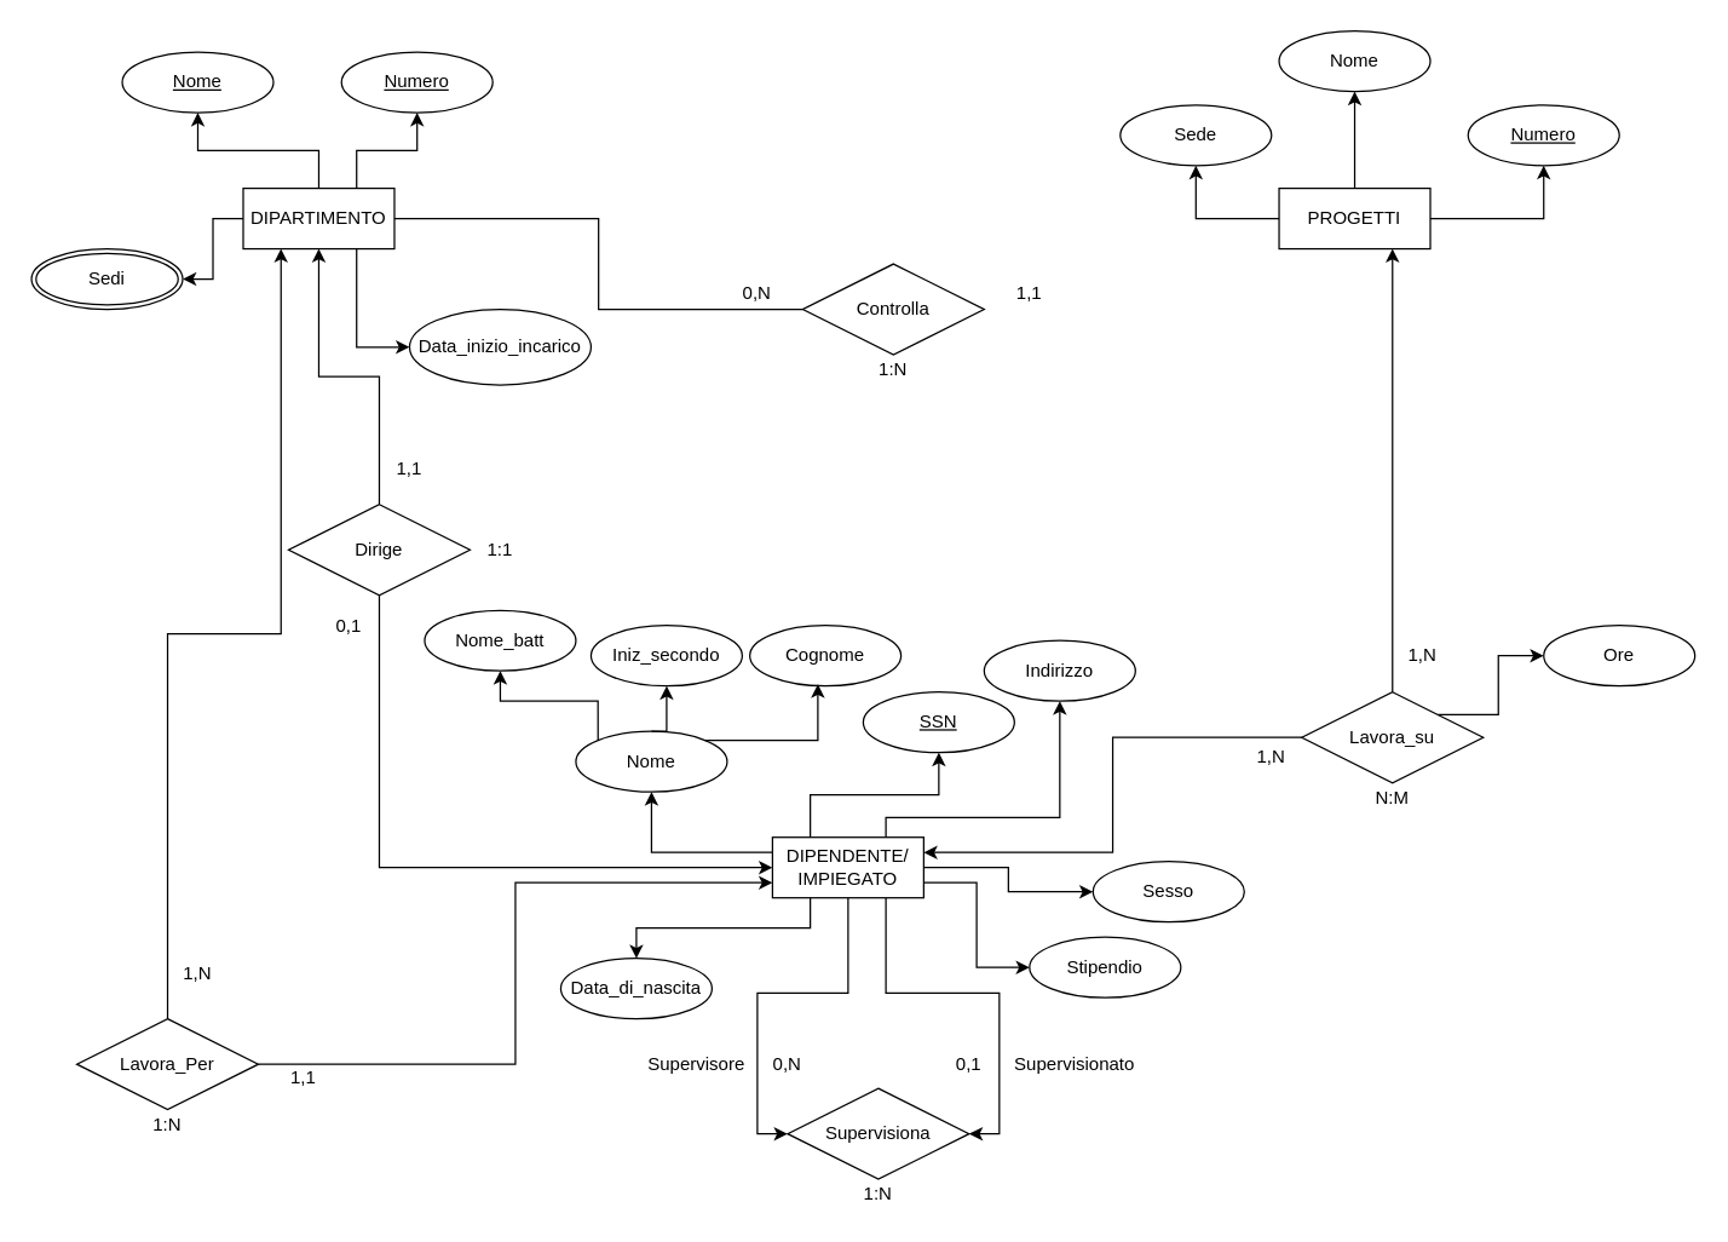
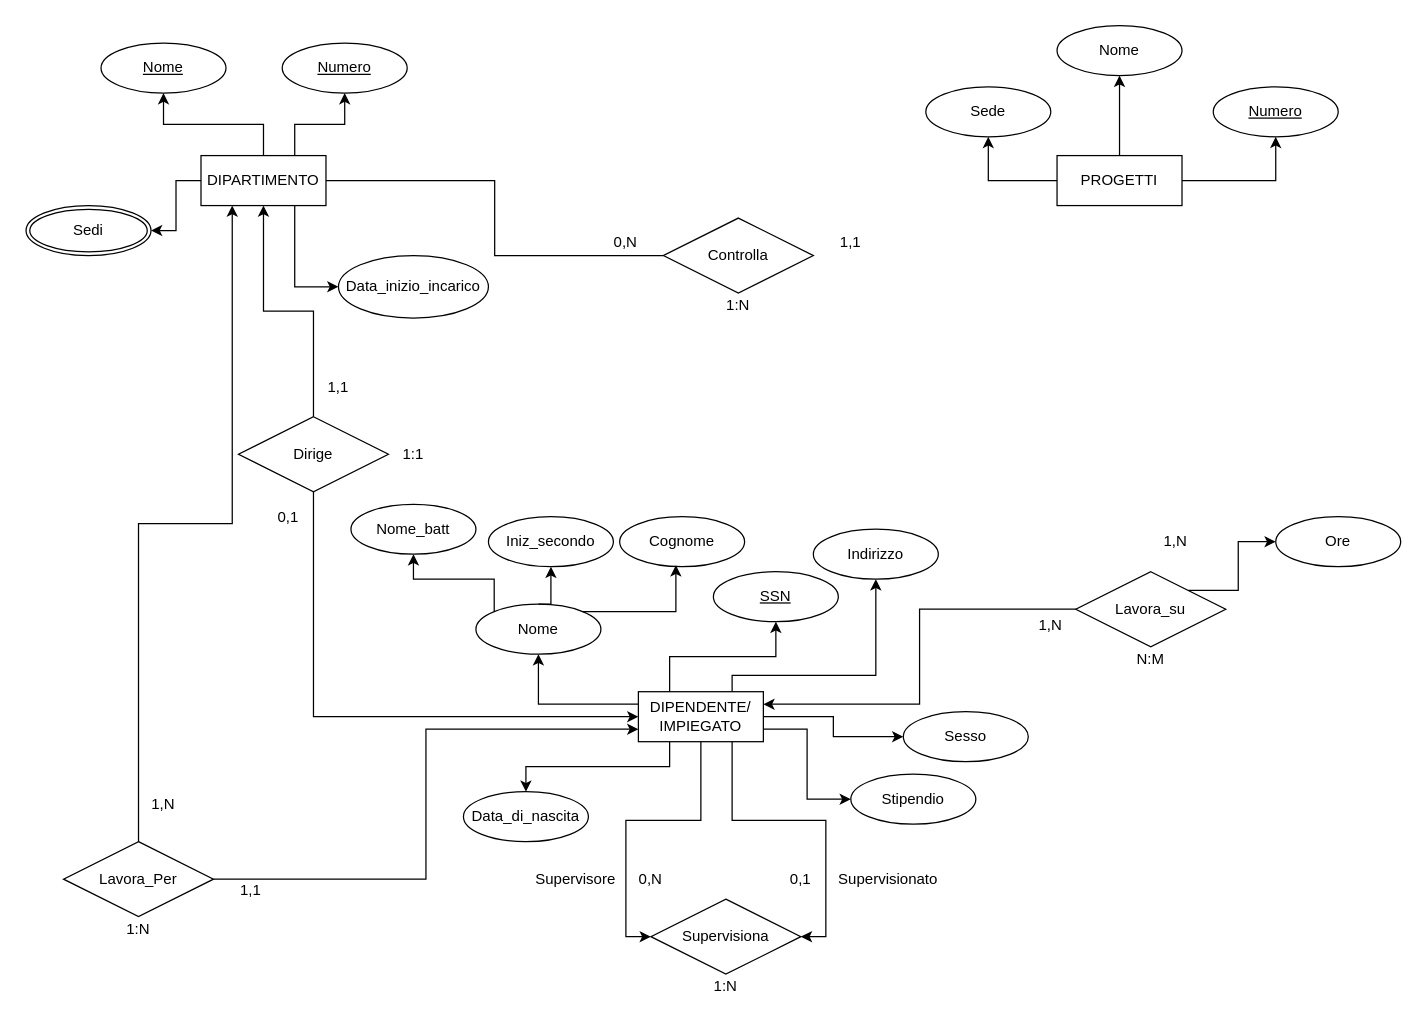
  <mxCell id="0" />
  <mxCell id="1" parent="0" />
  <mxCell id="2" value="PROGETTI" style="whiteSpace=wrap;html=1;align=center;" vertex="1" parent="1"><mxGeometry x="845" y="124" width="100" height="40" as="geometry" /></mxCell>
  <mxCell id="3" value="Nome" style="ellipse;whiteSpace=wrap;html=1;align=center;" vertex="1" parent="1"><mxGeometry x="845" y="20" width="100" height="40" as="geometry" /></mxCell>
  <mxCell id="4" style="edgeStyle=orthogonalEdgeStyle;rounded=0;orthogonalLoop=1;jettySize=auto;html=1;exitX=0.5;exitY=0;exitDx=0;exitDy=0;entryX=0.5;entryY=1;entryDx=0;entryDy=0;" edge="1" parent="1" source="2" target="3"><mxGeometry relative="1" as="geometry" /></mxCell>
  <mxCell id="5" value="Numero" style="ellipse;whiteSpace=wrap;html=1;align=center;fontStyle=4;" vertex="1" parent="1"><mxGeometry x="970" y="69" width="100" height="40" as="geometry" /></mxCell>
  <mxCell id="6" style="edgeStyle=orthogonalEdgeStyle;rounded=0;orthogonalLoop=1;jettySize=auto;html=1;exitX=1;exitY=0.5;exitDx=0;exitDy=0;entryX=0.5;entryY=1;entryDx=0;entryDy=0;" edge="1" parent="1" source="2" target="5"><mxGeometry relative="1" as="geometry" /></mxCell>
  <mxCell id="7" value="Sede" style="ellipse;whiteSpace=wrap;html=1;align=center;" vertex="1" parent="1"><mxGeometry x="740" y="69" width="100" height="40" as="geometry" /></mxCell>
  <mxCell id="8" style="edgeStyle=orthogonalEdgeStyle;rounded=0;orthogonalLoop=1;jettySize=auto;html=1;entryX=0.5;entryY=1;entryDx=0;entryDy=0;" edge="1" parent="1" source="2" target="7"><mxGeometry relative="1" as="geometry" /></mxCell>
  <mxCell id="9" style="edgeStyle=orthogonalEdgeStyle;rounded=0;orthogonalLoop=1;jettySize=auto;html=1;entryX=0;entryY=0.5;entryDx=0;entryDy=0;strokeColor=#000000;" edge="1" parent="1" source="12" target="62"><mxGeometry relative="1" as="geometry" /></mxCell>
  <mxCell id="10" style="edgeStyle=orthogonalEdgeStyle;rounded=0;orthogonalLoop=1;jettySize=auto;html=1;exitX=0.75;exitY=1;exitDx=0;exitDy=0;entryX=1;entryY=0.5;entryDx=0;entryDy=0;strokeColor=#000000;" edge="1" parent="1" source="12" target="62"><mxGeometry relative="1" as="geometry" /></mxCell>
  <mxCell id="11" style="edgeStyle=orthogonalEdgeStyle;rounded=0;orthogonalLoop=1;jettySize=auto;html=1;exitX=0.75;exitY=0;exitDx=0;exitDy=0;entryX=0.5;entryY=1;entryDx=0;entryDy=0;" edge="1" parent="1" source="12" target="69"><mxGeometry relative="1" as="geometry"><Array as="points"><mxPoint x="585" y="540" /><mxPoint x="700" y="540" /></Array></mxGeometry></mxCell>
  <mxCell id="12" value="DIPENDENTE/&lt;br&gt;IMPIEGATO" style="whiteSpace=wrap;html=1;align=center;" vertex="1" parent="1"><mxGeometry x="510" y="553" width="100" height="40" as="geometry" /></mxCell>
  <mxCell id="13" value="Nome" style="ellipse;whiteSpace=wrap;html=1;align=center;" vertex="1" parent="1"><mxGeometry x="380" y="483" width="100" height="40" as="geometry" /></mxCell>
  <mxCell id="14" style="edgeStyle=orthogonalEdgeStyle;rounded=0;orthogonalLoop=1;jettySize=auto;html=1;exitX=0;exitY=0.25;exitDx=0;exitDy=0;entryX=0.5;entryY=1;entryDx=0;entryDy=0;" edge="1" parent="1" source="12" target="13"><mxGeometry relative="1" as="geometry" /></mxCell>
  <mxCell id="15" value="Nome_batt" style="ellipse;whiteSpace=wrap;html=1;align=center;" vertex="1" parent="1"><mxGeometry x="280" y="403" width="100" height="40" as="geometry" /></mxCell>
  <mxCell id="16" style="edgeStyle=orthogonalEdgeStyle;rounded=0;orthogonalLoop=1;jettySize=auto;html=1;exitX=0;exitY=0;exitDx=0;exitDy=0;entryX=0.5;entryY=1;entryDx=0;entryDy=0;" edge="1" parent="1" source="13" target="15"><mxGeometry relative="1" as="geometry" /></mxCell>
  <mxCell id="17" value="Iniz_secondo" style="ellipse;whiteSpace=wrap;html=1;align=center;" vertex="1" parent="1"><mxGeometry x="390" y="413" width="100" height="40" as="geometry" /></mxCell>
  <mxCell id="18" style="edgeStyle=orthogonalEdgeStyle;rounded=0;orthogonalLoop=1;jettySize=auto;html=1;exitX=0.5;exitY=0;exitDx=0;exitDy=0;entryX=0.5;entryY=1;entryDx=0;entryDy=0;" edge="1" parent="1" source="13" target="17"><mxGeometry relative="1" as="geometry" /></mxCell>
  <mxCell id="19" value="Cognome" style="ellipse;whiteSpace=wrap;html=1;align=center;" vertex="1" parent="1"><mxGeometry x="495" y="413" width="100" height="40" as="geometry" /></mxCell>
  <mxCell id="20" style="edgeStyle=orthogonalEdgeStyle;rounded=0;orthogonalLoop=1;jettySize=auto;html=1;exitX=1;exitY=0;exitDx=0;exitDy=0;entryX=0.45;entryY=0.97;entryDx=0;entryDy=0;entryPerimeter=0;" edge="1" parent="1" source="13" target="19"><mxGeometry relative="1" as="geometry" /></mxCell>
  <mxCell id="21" value="SSN" style="ellipse;whiteSpace=wrap;html=1;align=center;fontStyle=4;" vertex="1" parent="1"><mxGeometry x="570" y="457" width="100" height="40" as="geometry" /></mxCell>
  <mxCell id="22" style="edgeStyle=orthogonalEdgeStyle;rounded=0;orthogonalLoop=1;jettySize=auto;html=1;exitX=0.25;exitY=0;exitDx=0;exitDy=0;entryX=0.5;entryY=1;entryDx=0;entryDy=0;" edge="1" parent="1" source="12" target="21"><mxGeometry relative="1" as="geometry" /></mxCell>
  <mxCell id="23" value="Sesso" style="ellipse;whiteSpace=wrap;html=1;align=center;" vertex="1" parent="1"><mxGeometry x="722" y="569" width="100" height="40" as="geometry" /></mxCell>
  <mxCell id="24" style="edgeStyle=orthogonalEdgeStyle;rounded=0;orthogonalLoop=1;jettySize=auto;html=1;exitX=1;exitY=0.5;exitDx=0;exitDy=0;entryX=0;entryY=0.5;entryDx=0;entryDy=0;" edge="1" parent="1" source="12" target="23"><mxGeometry relative="1" as="geometry" /></mxCell>
  <mxCell id="25" value="Stipendio" style="ellipse;whiteSpace=wrap;html=1;align=center;" vertex="1" parent="1"><mxGeometry x="680" y="619" width="100" height="40" as="geometry" /></mxCell>
  <mxCell id="26" style="edgeStyle=orthogonalEdgeStyle;rounded=0;orthogonalLoop=1;jettySize=auto;html=1;exitX=1;exitY=0.75;exitDx=0;exitDy=0;entryX=0;entryY=0.5;entryDx=0;entryDy=0;" edge="1" parent="1" source="12" target="25"><mxGeometry relative="1" as="geometry" /></mxCell>
  <mxCell id="27" value="Data_di_nascita" style="ellipse;whiteSpace=wrap;html=1;align=center;" vertex="1" parent="1"><mxGeometry x="370" y="633" width="100" height="40" as="geometry" /></mxCell>
  <mxCell id="28" style="edgeStyle=orthogonalEdgeStyle;rounded=0;orthogonalLoop=1;jettySize=auto;html=1;exitX=0.25;exitY=1;exitDx=0;exitDy=0;entryX=0.5;entryY=0;entryDx=0;entryDy=0;" edge="1" parent="1" source="12" target="27"><mxGeometry relative="1" as="geometry" /></mxCell>
  <mxCell id="29" value="Ore" style="ellipse;whiteSpace=wrap;html=1;align=center;" vertex="1" parent="1"><mxGeometry x="1020" y="413" width="100" height="40" as="geometry" /></mxCell>
  <mxCell id="30" value="DIPARTIMENTO" style="whiteSpace=wrap;html=1;align=center;" vertex="1" parent="1"><mxGeometry x="160" y="124" width="100" height="40" as="geometry" /></mxCell>
  <mxCell id="31" value="Data_inizio_incarico" style="ellipse;whiteSpace=wrap;html=1;align=center;" vertex="1" parent="1"><mxGeometry x="270" y="204" width="120" height="50" as="geometry" /></mxCell>
  <mxCell id="32" style="edgeStyle=orthogonalEdgeStyle;rounded=0;orthogonalLoop=1;jettySize=auto;html=1;exitX=0.75;exitY=1;exitDx=0;exitDy=0;entryX=0;entryY=0.5;entryDx=0;entryDy=0;" edge="1" parent="1" source="30" target="31"><mxGeometry relative="1" as="geometry" /></mxCell>
  <mxCell id="33" value="Numero" style="ellipse;whiteSpace=wrap;html=1;align=center;fontStyle=4;" vertex="1" parent="1"><mxGeometry x="225" y="34" width="100" height="40" as="geometry" /></mxCell>
  <mxCell id="34" style="edgeStyle=orthogonalEdgeStyle;rounded=0;orthogonalLoop=1;jettySize=auto;html=1;exitX=0.75;exitY=0;exitDx=0;exitDy=0;entryX=0.5;entryY=1;entryDx=0;entryDy=0;" edge="1" parent="1" source="30" target="33"><mxGeometry relative="1" as="geometry" /></mxCell>
  <mxCell id="35" value="Nome" style="ellipse;whiteSpace=wrap;html=1;align=center;fontStyle=4;" vertex="1" parent="1"><mxGeometry x="80" y="34" width="100" height="40" as="geometry" /></mxCell>
  <mxCell id="36" style="edgeStyle=orthogonalEdgeStyle;rounded=0;orthogonalLoop=1;jettySize=auto;html=1;" edge="1" parent="1" source="30" target="35"><mxGeometry relative="1" as="geometry" /></mxCell>
  <mxCell id="37" value="Sedi" style="ellipse;shape=doubleEllipse;margin=3;whiteSpace=wrap;html=1;align=center;" vertex="1" parent="1"><mxGeometry x="20" y="164" width="100" height="40" as="geometry" /></mxCell>
  <mxCell id="38" style="edgeStyle=orthogonalEdgeStyle;rounded=0;orthogonalLoop=1;jettySize=auto;html=1;exitX=0;exitY=0.5;exitDx=0;exitDy=0;entryX=1;entryY=0.5;entryDx=0;entryDy=0;" edge="1" parent="1" source="30" target="37"><mxGeometry relative="1" as="geometry" /></mxCell>
  <mxCell id="39" style="edgeStyle=orthogonalEdgeStyle;rounded=0;orthogonalLoop=1;jettySize=auto;html=1;entryX=0.25;entryY=1;entryDx=0;entryDy=0;" edge="1" parent="1" source="41" target="30"><mxGeometry relative="1" as="geometry" /></mxCell>
  <mxCell id="40" style="edgeStyle=orthogonalEdgeStyle;rounded=0;orthogonalLoop=1;jettySize=auto;html=1;entryX=0;entryY=0.75;entryDx=0;entryDy=0;" edge="1" parent="1" source="41" target="12"><mxGeometry relative="1" as="geometry" /></mxCell>
  <mxCell id="41" value="Lavora_Per" style="shape=rhombus;perimeter=rhombusPerimeter;whiteSpace=wrap;html=1;align=center;strokeColor=#000000;" vertex="1" parent="1"><mxGeometry x="50" y="673" width="120" height="60" as="geometry" /></mxCell>
  <mxCell id="42" style="edgeStyle=orthogonalEdgeStyle;rounded=0;orthogonalLoop=1;jettySize=auto;html=1;exitX=1;exitY=0;exitDx=0;exitDy=0;entryX=0;entryY=0.5;entryDx=0;entryDy=0;" edge="1" parent="1" source="44" target="29"><mxGeometry relative="1" as="geometry"><Array as="points"><mxPoint x="990" y="472" /><mxPoint x="990" y="433" /></Array></mxGeometry></mxCell>
  <mxCell id="43" style="edgeStyle=orthogonalEdgeStyle;rounded=0;orthogonalLoop=1;jettySize=auto;html=1;entryX=1;entryY=0.25;entryDx=0;entryDy=0;" edge="1" parent="1" source="44" target="12"><mxGeometry relative="1" as="geometry" /></mxCell>
  <mxCell id="44" value="Lavora_su" style="shape=rhombus;perimeter=rhombusPerimeter;whiteSpace=wrap;html=1;align=center;strokeColor=#000000;" vertex="1" parent="1"><mxGeometry x="860" y="457" width="120" height="60" as="geometry" /></mxCell>
  <mxCell id="45" style="edgeStyle=orthogonalEdgeStyle;rounded=0;orthogonalLoop=1;jettySize=auto;html=1;entryX=1;entryY=0.5;entryDx=0;entryDy=0;endArrow=none;" edge="1" parent="1" source="46" target="30"><mxGeometry relative="1" as="geometry" /></mxCell>
  <mxCell id="46" value="Controlla" style="shape=rhombus;perimeter=rhombusPerimeter;whiteSpace=wrap;html=1;align=center;strokeColor=#000000;" vertex="1" parent="1"><mxGeometry x="530" y="174" width="120" height="60" as="geometry" /></mxCell>
  <mxCell id="47" style="edgeStyle=orthogonalEdgeStyle;rounded=0;orthogonalLoop=1;jettySize=auto;html=1;" edge="1" parent="1" source="49" target="30"><mxGeometry relative="1" as="geometry" /></mxCell>
  <mxCell id="48" style="edgeStyle=orthogonalEdgeStyle;rounded=0;orthogonalLoop=1;jettySize=auto;html=1;exitX=0.5;exitY=1;exitDx=0;exitDy=0;entryX=0;entryY=0.5;entryDx=0;entryDy=0;" edge="1" parent="1" source="49" target="12"><mxGeometry relative="1" as="geometry" /></mxCell>
  <mxCell id="49" value="Dirige" style="shape=rhombus;perimeter=rhombusPerimeter;whiteSpace=wrap;html=1;align=center;shadow=0;strokeColor=#000000;" vertex="1" parent="1"><mxGeometry x="190" y="333" width="120" height="60" as="geometry" /></mxCell>
  <mxCell id="50" value="1,1" style="text;html=1;strokeColor=none;fillColor=none;align=center;verticalAlign=middle;whiteSpace=wrap;rounded=0;shadow=0;" vertex="1" parent="1"><mxGeometry x="180" y="702" width="40" height="20" as="geometry" /></mxCell>
  <mxCell id="51" value="1,N" style="text;html=1;strokeColor=none;fillColor=none;align=center;verticalAlign=middle;whiteSpace=wrap;rounded=0;shadow=0;" vertex="1" parent="1"><mxGeometry x="110" y="633" width="40" height="20" as="geometry" /></mxCell>
  <mxCell id="52" value="1,N" style="text;html=1;strokeColor=none;fillColor=none;align=center;verticalAlign=middle;whiteSpace=wrap;rounded=0;shadow=0;" vertex="1" parent="1"><mxGeometry x="820" y="490" width="40" height="20" as="geometry" /></mxCell>
  <mxCell id="53" value="1,N" style="text;html=1;strokeColor=none;fillColor=none;align=center;verticalAlign=middle;whiteSpace=wrap;rounded=0;shadow=0;" vertex="1" parent="1"><mxGeometry x="920" y="423" width="40" height="20" as="geometry" /></mxCell>
  <mxCell id="54" value="0,N" style="text;html=1;strokeColor=none;fillColor=none;align=center;verticalAlign=middle;whiteSpace=wrap;rounded=0;shadow=0;" vertex="1" parent="1"><mxGeometry x="480" y="184" width="40" height="20" as="geometry" /></mxCell>
  <mxCell id="55" value="1,1" style="text;html=1;strokeColor=none;fillColor=none;align=center;verticalAlign=middle;whiteSpace=wrap;rounded=0;shadow=0;" vertex="1" parent="1"><mxGeometry x="660" y="184" width="40" height="20" as="geometry" /></mxCell>
  <mxCell id="56" value="0,1" style="text;html=1;strokeColor=none;fillColor=none;align=center;verticalAlign=middle;whiteSpace=wrap;rounded=0;shadow=0;" vertex="1" parent="1"><mxGeometry x="210" y="404" width="40" height="20" as="geometry" /></mxCell>
  <mxCell id="57" value="1,1" style="text;html=1;strokeColor=none;fillColor=none;align=center;verticalAlign=middle;whiteSpace=wrap;rounded=0;shadow=0;" vertex="1" parent="1"><mxGeometry x="250" y="300" width="40" height="20" as="geometry" /></mxCell>
  <mxCell id="58" value="1:N" style="text;html=1;strokeColor=none;fillColor=none;align=center;verticalAlign=middle;whiteSpace=wrap;rounded=0;shadow=0;" vertex="1" parent="1"><mxGeometry x="90" y="733" width="40" height="20" as="geometry" /></mxCell>
  <mxCell id="59" value="N:M" style="text;html=1;strokeColor=none;fillColor=none;align=center;verticalAlign=middle;whiteSpace=wrap;rounded=0;shadow=0;" vertex="1" parent="1"><mxGeometry x="900" y="517" width="40" height="20" as="geometry" /></mxCell>
  <mxCell id="60" value="1:N" style="text;html=1;strokeColor=none;fillColor=none;align=center;verticalAlign=middle;whiteSpace=wrap;rounded=0;shadow=0;" vertex="1" parent="1"><mxGeometry x="570" y="234" width="40" height="20" as="geometry" /></mxCell>
  <mxCell id="61" value="1:1" style="text;html=1;strokeColor=none;fillColor=none;align=center;verticalAlign=middle;whiteSpace=wrap;rounded=0;shadow=0;" vertex="1" parent="1"><mxGeometry x="310" y="353" width="40" height="20" as="geometry" /></mxCell>
  <mxCell id="62" value="Supervisiona" style="shape=rhombus;perimeter=rhombusPerimeter;whiteSpace=wrap;html=1;align=center;shadow=0;strokeColor=#000000;" vertex="1" parent="1"><mxGeometry x="520" y="719" width="120" height="60" as="geometry" /></mxCell>
  <mxCell id="63" value="0,N" style="text;html=1;strokeColor=none;fillColor=none;align=center;verticalAlign=middle;whiteSpace=wrap;rounded=0;shadow=0;" vertex="1" parent="1"><mxGeometry x="500" y="693" width="40" height="20" as="geometry" /></mxCell>
  <mxCell id="64" value="0,1" style="text;html=1;strokeColor=none;fillColor=none;align=center;verticalAlign=middle;whiteSpace=wrap;rounded=0;shadow=0;" vertex="1" parent="1"><mxGeometry x="620" y="693" width="40" height="20" as="geometry" /></mxCell>
  <mxCell id="65" value="Supervisore" style="text;html=1;strokeColor=none;fillColor=none;align=center;verticalAlign=middle;whiteSpace=wrap;rounded=0;shadow=0;" vertex="1" parent="1"><mxGeometry x="440" y="693" width="40" height="20" as="geometry" /></mxCell>
  <mxCell id="66" value="Supervisionato" style="text;html=1;strokeColor=none;fillColor=none;align=center;verticalAlign=middle;whiteSpace=wrap;rounded=0;shadow=0;" vertex="1" parent="1"><mxGeometry x="690" y="693" width="40" height="20" as="geometry" /></mxCell>
  <mxCell id="67" value="1:N" style="text;html=1;strokeColor=none;fillColor=none;align=center;verticalAlign=middle;whiteSpace=wrap;rounded=0;shadow=0;" vertex="1" parent="1"><mxGeometry x="560" y="779" width="40" height="20" as="geometry" /></mxCell>
- <mxCell id="68" style="edgeStyle=orthogonalEdgeStyle;rounded=0;orthogonalLoop=1;jettySize=auto;html=1;entryX=0.75;entryY=1;entryDx=0;entryDy=0;" edge="1" parent="1" source="44" target="2"><mxGeometry relative="1" as="geometry" /></mxCell>
  <mxCell id="69" value="Indirizzo" style="ellipse;whiteSpace=wrap;html=1;align=center;" vertex="1" parent="1"><mxGeometry x="650" y="423" width="100" height="40" as="geometry" /></mxCell>
